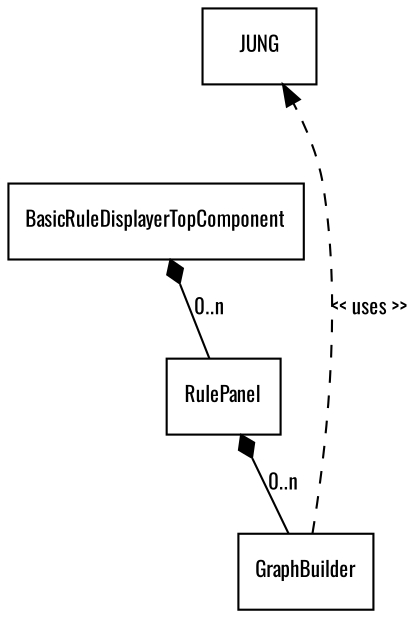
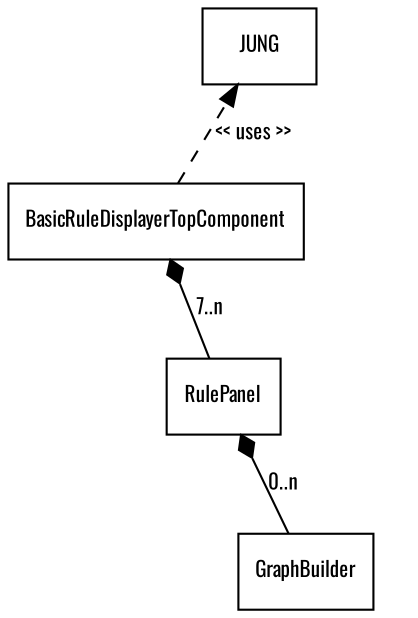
  digraph {
    fontname=Oswald
    rankdir=BT
    node [fontname=Oswald fontsize=10 shape=rectangle]
    edge [arrowhead=diamond fontname=Oswald fontsize=10]
    RulePanel
    BasicRuleDisplayerTopComponent
    GraphBuilder
    JUNG
-   RulePanel -> BasicRuleDisplayerTopComponent [label="0..n"]
+   RulePanel -> BasicRuleDisplayerTopComponent [label="7..n"]
    GraphBuilder -> RulePanel [label="0..n"]
-   GraphBuilder -> JUNG [label="<< uses >>" style=dashed arrowhead=""]
+   BasicRuleDisplayerTopComponent -> JUNG [label="<< uses >>" style=dashed arrowhead=""]
  }
